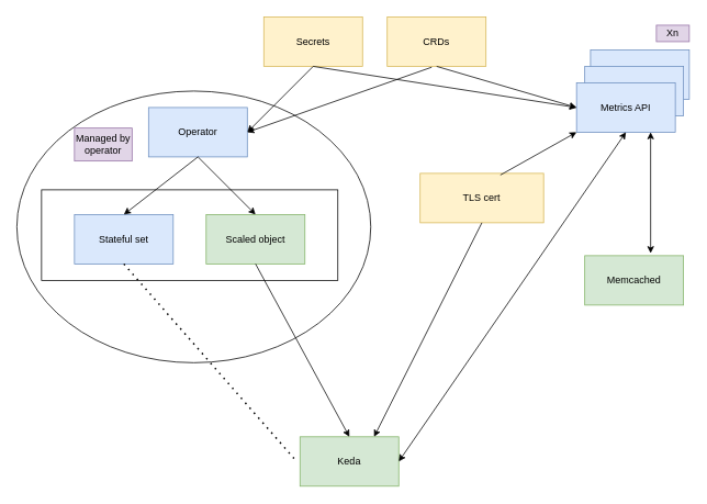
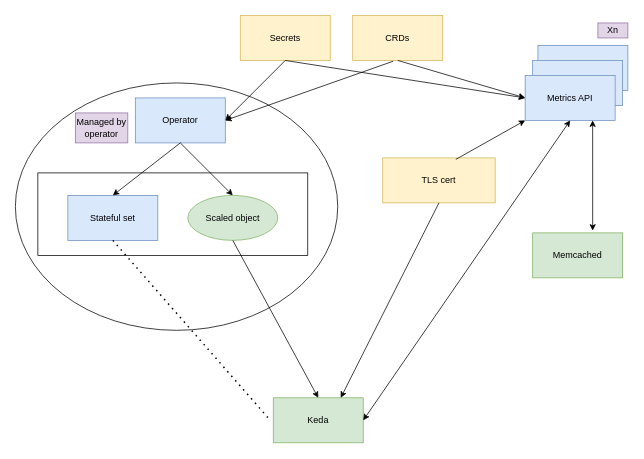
  <mxCell id="0" />
  <mxCell id="1" parent="0" />
  <mxCell id="2" value="" style="ellipse;whiteSpace=wrap;html=1;" vertex="1" parent="1"><mxGeometry x="20" y="110" width="430" height="330" as="geometry" /></mxCell>
  <mxCell id="3" value="" style="rounded=0;whiteSpace=wrap;html=1;" vertex="1" parent="1"><mxGeometry x="50" y="230" width="360" height="110" as="geometry" /></mxCell>
  <mxCell id="4" value="Metrics API" style="rounded=0;whiteSpace=wrap;html=1;fillColor=#dae8fc;strokeColor=#6c8ebf;" vertex="1" parent="1"><mxGeometry x="717" y="60" width="120" height="60" as="geometry" /></mxCell>
  <mxCell id="5" value="Metrics API" style="rounded=0;whiteSpace=wrap;html=1;fillColor=#dae8fc;strokeColor=#6c8ebf;" vertex="1" parent="1"><mxGeometry x="710" y="80" width="120" height="60" as="geometry" /></mxCell>
  <mxCell id="6" value="Operator" style="rounded=0;whiteSpace=wrap;html=1;fillColor=#dae8fc;strokeColor=#6c8ebf;" vertex="1" parent="1"><mxGeometry x="180" y="130" width="120" height="60" as="geometry" /></mxCell>
  <mxCell id="7" value="CRDs" style="rounded=0;whiteSpace=wrap;html=1;fillColor=#fff2cc;strokeColor=#d6b656;" vertex="1" parent="1"><mxGeometry x="470" y="20" width="120" height="60" as="geometry" /></mxCell>
  <mxCell id="8" value="Stateful set" style="rounded=0;whiteSpace=wrap;html=1;fillColor=#dae8fc;strokeColor=#6c8ebf;" vertex="1" parent="1"><mxGeometry x="90" y="260" width="120" height="60" as="geometry" /></mxCell>
- <mxCell id="9" value="Scaled object" style="rounded=0;whiteSpace=wrap;html=1;fillColor=#d5e8d4;strokeColor=#82b366;" vertex="1" parent="1"><mxGeometry x="250" y="260" width="120" height="60" as="geometry" /></mxCell>
+ <mxCell id="9" value="Scaled object" style="ellipse;whiteSpace=wrap;html=1;fillColor=#d5e8d4;strokeColor=#82b366;" vertex="1" parent="1"><mxGeometry x="250" y="260" width="120" height="60" as="geometry" /></mxCell>
  <mxCell id="10" value="Secrets" style="rounded=0;whiteSpace=wrap;html=1;fillColor=#fff2cc;strokeColor=#d6b656;" vertex="1" parent="1"><mxGeometry x="320" y="20" width="120" height="60" as="geometry" /></mxCell>
  <mxCell id="11" value="" style="endArrow=classic;html=1;entryX=1;entryY=0.5;entryDx=0;entryDy=0;exitX=0.5;exitY=1;exitDx=0;exitDy=0;" edge="1" parent="1" source="10" target="6"><mxGeometry width="50" height="50" relative="1" as="geometry"><mxPoint x="400" y="410" as="sourcePoint" /><mxPoint x="450" y="360" as="targetPoint" /></mxGeometry></mxCell>
  <mxCell id="12" value="" style="endArrow=classic;html=1;entryX=1;entryY=0.5;entryDx=0;entryDy=0;exitX=0.45;exitY=1.017;exitDx=0;exitDy=0;exitPerimeter=0;" edge="1" parent="1" source="7" target="6"><mxGeometry width="50" height="50" relative="1" as="geometry"><mxPoint x="400" y="410" as="sourcePoint" /><mxPoint x="450" y="360" as="targetPoint" /></mxGeometry></mxCell>
  <mxCell id="13" value="" style="endArrow=classic;html=1;exitX=0.5;exitY=1;exitDx=0;exitDy=0;entryX=0.5;entryY=0;entryDx=0;entryDy=0;" edge="1" parent="1" source="6" target="9"><mxGeometry width="50" height="50" relative="1" as="geometry"><mxPoint x="400" y="410" as="sourcePoint" /><mxPoint x="450" y="360" as="targetPoint" /></mxGeometry></mxCell>
  <mxCell id="14" value="" style="endArrow=classic;html=1;exitX=0.5;exitY=1;exitDx=0;exitDy=0;entryX=0.5;entryY=0;entryDx=0;entryDy=0;" edge="1" parent="1" source="6" target="8"><mxGeometry width="50" height="50" relative="1" as="geometry"><mxPoint x="400" y="410" as="sourcePoint" /><mxPoint x="450" y="360" as="targetPoint" /></mxGeometry></mxCell>
  <mxCell id="15" value="Keda" style="rounded=0;whiteSpace=wrap;html=1;fillColor=#d5e8d4;strokeColor=#82b366;" vertex="1" parent="1"><mxGeometry x="364" y="530" width="120" height="60" as="geometry" /></mxCell>
  <mxCell id="16" value="" style="endArrow=classic;html=1;exitX=0.5;exitY=1;exitDx=0;exitDy=0;entryX=0.5;entryY=0;entryDx=0;entryDy=0;" edge="1" parent="1" source="9" target="15"><mxGeometry width="50" height="50" relative="1" as="geometry"><mxPoint x="400" y="410" as="sourcePoint" /><mxPoint x="450" y="360" as="targetPoint" /></mxGeometry></mxCell>
  <mxCell id="17" value="" style="endArrow=none;dashed=1;html=1;dashPattern=1 3;strokeWidth=2;exitX=0.5;exitY=1;exitDx=0;exitDy=0;" edge="1" parent="1" source="8"><mxGeometry width="50" height="50" relative="1" as="geometry"><mxPoint x="400" y="410" as="sourcePoint" /><mxPoint x="360" y="560" as="targetPoint" /></mxGeometry></mxCell>
  <mxCell id="18" value="Metrics API" style="rounded=0;whiteSpace=wrap;html=1;fillColor=#dae8fc;strokeColor=#6c8ebf;" vertex="1" parent="1"><mxGeometry x="700" y="100" width="120" height="60" as="geometry" /></mxCell>
  <mxCell id="19" value="" style="endArrow=classic;startArrow=classic;html=1;entryX=0.5;entryY=1;entryDx=0;entryDy=0;exitX=1;exitY=0.5;exitDx=0;exitDy=0;" edge="1" parent="1" source="15" target="18"><mxGeometry width="50" height="50" relative="1" as="geometry"><mxPoint x="400" y="410" as="sourcePoint" /><mxPoint x="450" y="360" as="targetPoint" /></mxGeometry></mxCell>
  <mxCell id="20" value="" style="endArrow=classic;html=1;entryX=0;entryY=0.5;entryDx=0;entryDy=0;exitX=0.5;exitY=1;exitDx=0;exitDy=0;" edge="1" parent="1" source="7" target="18"><mxGeometry width="50" height="50" relative="1" as="geometry"><mxPoint x="400" y="410" as="sourcePoint" /><mxPoint x="450" y="360" as="targetPoint" /></mxGeometry></mxCell>
  <mxCell id="21" value="" style="endArrow=classic;html=1;exitX=0.5;exitY=1;exitDx=0;exitDy=0;entryX=0;entryY=0.5;entryDx=0;entryDy=0;" edge="1" parent="1" source="10" target="18"><mxGeometry width="50" height="50" relative="1" as="geometry"><mxPoint x="400" y="410" as="sourcePoint" /><mxPoint x="630" y="160" as="targetPoint" /></mxGeometry></mxCell>
  <mxCell id="22" value="TLS cert" style="rounded=0;whiteSpace=wrap;html=1;fillColor=#fff2cc;strokeColor=#d6b656;" vertex="1" parent="1"><mxGeometry x="510" y="210" width="150" height="60" as="geometry" /></mxCell>
  <mxCell id="23" value="" style="endArrow=classic;html=1;entryX=0.75;entryY=0;entryDx=0;entryDy=0;exitX=0.5;exitY=1;exitDx=0;exitDy=0;" edge="1" parent="1" source="22" target="15"><mxGeometry width="50" height="50" relative="1" as="geometry"><mxPoint x="400" y="410" as="sourcePoint" /><mxPoint x="450" y="360" as="targetPoint" /></mxGeometry></mxCell>
  <mxCell id="24" value="" style="endArrow=classic;html=1;entryX=0;entryY=1;entryDx=0;entryDy=0;exitX=0.65;exitY=0.033;exitDx=0;exitDy=0;exitPerimeter=0;" edge="1" parent="1" source="22" target="18"><mxGeometry width="50" height="50" relative="1" as="geometry"><mxPoint x="400" y="410" as="sourcePoint" /><mxPoint x="450" y="360" as="targetPoint" /></mxGeometry></mxCell>
  <mxCell id="25" value="Memcached" style="rounded=0;whiteSpace=wrap;html=1;fillColor=#d5e8d4;strokeColor=#82b366;" vertex="1" parent="1"><mxGeometry x="710" y="310" width="120" height="60" as="geometry" /></mxCell>
  <mxCell id="26" value="" style="endArrow=classic;startArrow=classic;html=1;entryX=0.75;entryY=1;entryDx=0;entryDy=0;exitX=0.667;exitY=-0.05;exitDx=0;exitDy=0;exitPerimeter=0;" edge="1" parent="1" source="25" target="18"><mxGeometry width="50" height="50" relative="1" as="geometry"><mxPoint x="400" y="410" as="sourcePoint" /><mxPoint x="450" y="360" as="targetPoint" /></mxGeometry></mxCell>
  <mxCell id="27" value="Xn" style="text;html=1;strokeColor=#9673a6;fillColor=#e1d5e7;align=center;verticalAlign=middle;whiteSpace=wrap;rounded=0;" vertex="1" parent="1"><mxGeometry x="797" y="30" width="40" height="20" as="geometry" /></mxCell>
- <mxCell id="28" value="Managed by operator" style="text;html=1;strokeColor=#9673a6;fillColor=#e1d5e7;align=center;verticalAlign=middle;whiteSpace=wrap;rounded=0;" vertex="1" parent="1"><mxGeometry x="90" y="155" width="70" height="40" as="geometry" /></mxCell>
+ <mxCell id="28" value="Managed by operator" style="text;html=1;strokeColor=#9673a6;fillColor=#e1d5e7;align=center;verticalAlign=middle;whiteSpace=wrap;rounded=0;" vertex="1" parent="1"><mxGeometry x="100" y="150" width="70" height="40" as="geometry" /></mxCell>
